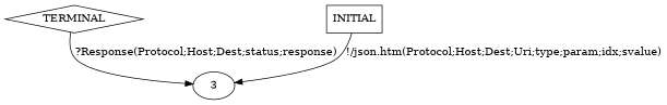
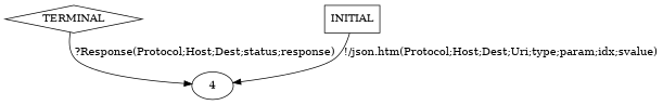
  digraph {
    n1 [label=TERMINAL shape=diamond]
-   n2 [label=3]
+   n2 [label=4]
    n3 [label=INITIAL shape=box]
    n1 -> n2 [label="?Response(Protocol;Host;Dest;status;response)"]
    n3 -> n2 [label="!/json.htm(Protocol;Host;Dest;Uri;type;param;idx;svalue)"]
  }
